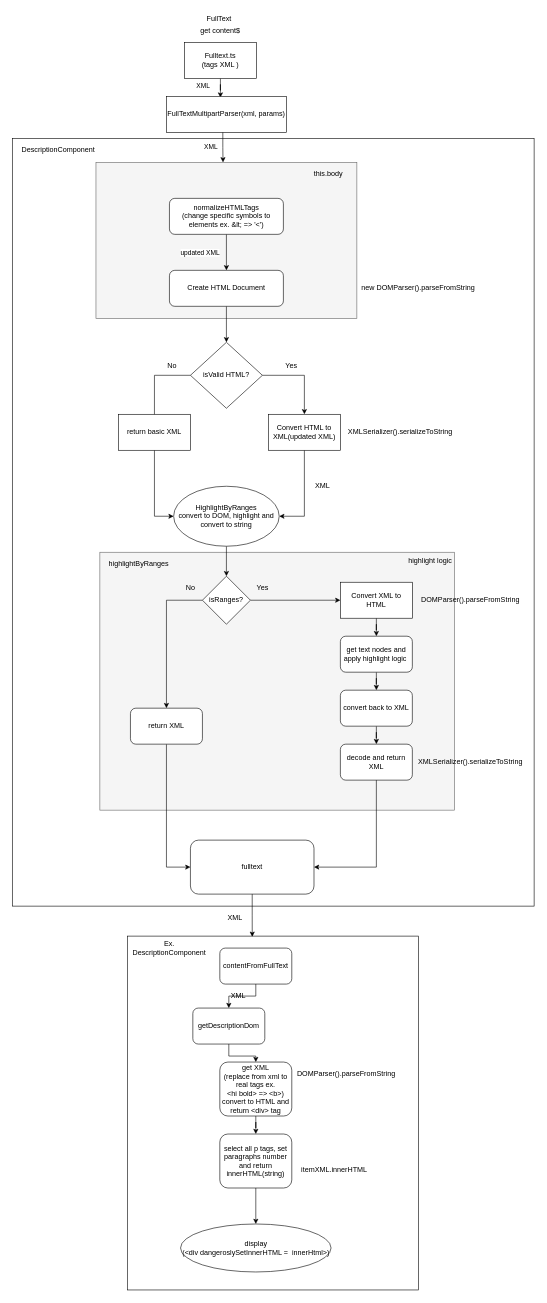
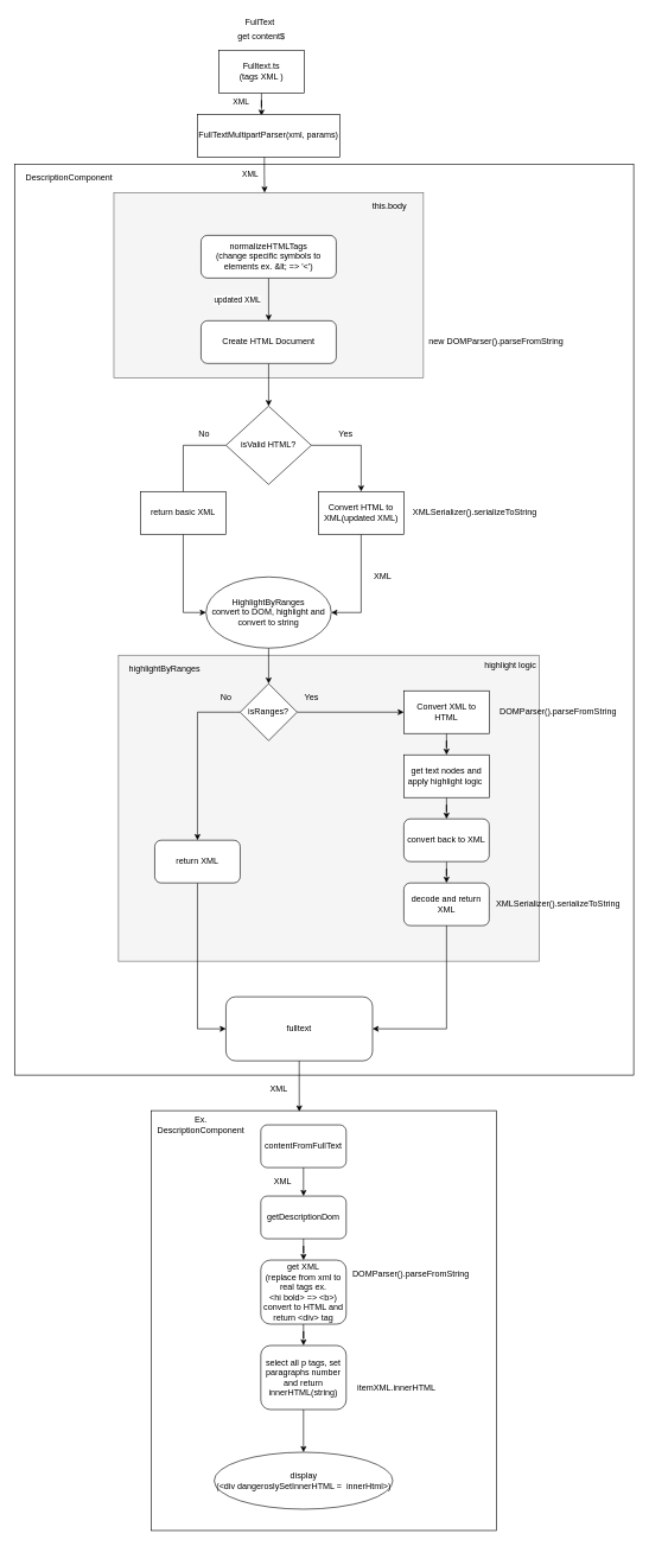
  <mxCell id="0" />
  <mxCell id="1" parent="0" />
  <mxCell id="2" value="" style="rounded=0;whiteSpace=wrap;html=1;" vertex="1" parent="1"><mxGeometry x="20" y="230" width="870" height="1280" as="geometry" /></mxCell>
  <mxCell id="3" value="" style="rounded=0;whiteSpace=wrap;html=1;" vertex="1" parent="1"><mxGeometry x="212" y="1560" width="485" height="590" as="geometry" /></mxCell>
  <mxCell id="4" value="" style="rounded=0;whiteSpace=wrap;html=1;fillColor=#f5f5f5;strokeColor=#666666;fontColor=#333333;" vertex="1" parent="1"><mxGeometry x="166" y="920" width="591" height="430" as="geometry" /></mxCell>
  <mxCell id="5" value="" style="rounded=0;whiteSpace=wrap;html=1;fillColor=#f5f5f5;strokeColor=#666666;fontColor=#333333;" vertex="1" parent="1"><mxGeometry x="159.5" y="270" width="435" height="260" as="geometry" /></mxCell>
  <mxCell id="6" style="edgeStyle=orthogonalEdgeStyle;rounded=0;orthogonalLoop=1;jettySize=auto;html=1;entryX=0.45;entryY=0.033;entryDx=0;entryDy=0;entryPerimeter=0;" edge="1" parent="1" source="8" target="10"><mxGeometry relative="1" as="geometry" /></mxCell>
  <mxCell id="7" value="XML" style="edgeLabel;html=1;align=center;verticalAlign=middle;resizable=0;points=[];" vertex="1" connectable="0" parent="6"><mxGeometry x="0.24" relative="1" as="geometry"><mxPoint x="-30" y="-1" as="offset" /></mxGeometry></mxCell>
  <mxCell id="8" value="Fulltext.ts&lt;br&gt;(tags XML )" style="rounded=0;whiteSpace=wrap;html=1;" vertex="1" parent="1"><mxGeometry x="307" y="70" width="120" height="60" as="geometry" /></mxCell>
  <mxCell id="9" style="edgeStyle=orthogonalEdgeStyle;rounded=0;orthogonalLoop=1;jettySize=auto;html=1;entryX=0.487;entryY=0;entryDx=0;entryDy=0;entryPerimeter=0;exitX=0.47;exitY=0.983;exitDx=0;exitDy=0;exitPerimeter=0;" edge="1" parent="1" source="10" target="5"><mxGeometry relative="1" as="geometry"><mxPoint x="380" y="270" as="targetPoint" /></mxGeometry></mxCell>
  <mxCell id="10" value="FullTextMultipartParser(xml, params)" style="rounded=0;whiteSpace=wrap;html=1;" vertex="1" parent="1"><mxGeometry x="277" y="160" width="200" height="60" as="geometry" /></mxCell>
  <mxCell id="11" value="XML" style="edgeLabel;html=1;align=center;verticalAlign=middle;resizable=0;points=[];" vertex="1" connectable="0" parent="1"><mxGeometry x="357" y="160" as="geometry"><mxPoint x="-7" y="83" as="offset" /></mxGeometry></mxCell>
  <mxCell id="12" style="edgeStyle=orthogonalEdgeStyle;rounded=0;orthogonalLoop=1;jettySize=auto;html=1;" edge="1" parent="1" source="13" target="15"><mxGeometry relative="1" as="geometry" /></mxCell>
  <mxCell id="13" value="normalizeHTMLTags&lt;br&gt;(change specific symbols to elements ex. &amp;amp;lt; =&amp;gt; '&amp;lt;')" style="rounded=1;whiteSpace=wrap;html=1;" vertex="1" parent="1"><mxGeometry x="282" y="330" width="190" height="60" as="geometry" /></mxCell>
  <mxCell id="14" style="edgeStyle=orthogonalEdgeStyle;rounded=0;orthogonalLoop=1;jettySize=auto;html=1;" edge="1" parent="1" source="15" target="19"><mxGeometry relative="1" as="geometry" /></mxCell>
  <mxCell id="15" value="Create HTML Document" style="rounded=1;whiteSpace=wrap;html=1;" vertex="1" parent="1"><mxGeometry x="282" y="450" width="190" height="60" as="geometry" /></mxCell>
  <mxCell id="16" value="updated XML" style="edgeLabel;html=1;align=center;verticalAlign=middle;resizable=0;points=[];" vertex="1" connectable="0" parent="1"><mxGeometry x="341" y="160" as="geometry"><mxPoint x="-9" y="260" as="offset" /></mxGeometry></mxCell>
  <mxCell id="17" style="edgeStyle=orthogonalEdgeStyle;rounded=0;orthogonalLoop=1;jettySize=auto;html=1;entryX=0.5;entryY=0;entryDx=0;entryDy=0;" edge="1" parent="1" source="19" target="24"><mxGeometry relative="1" as="geometry" /></mxCell>
  <mxCell id="18" style="edgeStyle=orthogonalEdgeStyle;rounded=0;orthogonalLoop=1;jettySize=auto;html=1;entryX=0.5;entryY=0;entryDx=0;entryDy=0;" edge="1" parent="1" source="19" target="27"><mxGeometry relative="1" as="geometry"><Array as="points"><mxPoint x="257" y="625" /><mxPoint x="257" y="710" /></Array></mxGeometry></mxCell>
  <mxCell id="19" value="isValid HTML?" style="rhombus;whiteSpace=wrap;html=1;" vertex="1" parent="1"><mxGeometry x="317" y="570" width="120" height="110" as="geometry" /></mxCell>
  <mxCell id="20" style="edgeStyle=orthogonalEdgeStyle;rounded=0;orthogonalLoop=1;jettySize=auto;html=1;entryX=0.5;entryY=0;entryDx=0;entryDy=0;" edge="1" parent="1" source="21" target="32"><mxGeometry relative="1" as="geometry" /></mxCell>
  <mxCell id="21" value="HighlightByRanges&lt;br&gt;convert to DOM, highlight and convert to string" style="ellipse;whiteSpace=wrap;html=1;" vertex="1" parent="1"><mxGeometry x="289" y="810" width="176" height="100" as="geometry" /></mxCell>
  <mxCell id="22" value="Yes" style="text;html=1;align=center;verticalAlign=middle;resizable=0;points=[];autosize=1;" vertex="1" parent="1"><mxGeometry x="465" y="600" width="40" height="20" as="geometry" /></mxCell>
  <mxCell id="23" style="edgeStyle=orthogonalEdgeStyle;rounded=0;orthogonalLoop=1;jettySize=auto;html=1;entryX=1;entryY=0.5;entryDx=0;entryDy=0;" edge="1" parent="1" source="24" target="21"><mxGeometry relative="1" as="geometry" /></mxCell>
  <mxCell id="24" value="Convert HTML to XML(updated XML)" style="rounded=0;whiteSpace=wrap;html=1;" vertex="1" parent="1"><mxGeometry x="447" y="690" width="120" height="60" as="geometry" /></mxCell>
  <mxCell id="25" value="XML" style="text;html=1;align=center;verticalAlign=middle;resizable=0;points=[];autosize=1;" vertex="1" parent="1"><mxGeometry x="517" y="800" width="40" height="20" as="geometry" /></mxCell>
  <mxCell id="26" style="edgeStyle=orthogonalEdgeStyle;rounded=0;orthogonalLoop=1;jettySize=auto;html=1;entryX=0;entryY=0.5;entryDx=0;entryDy=0;" edge="1" parent="1" source="27" target="21"><mxGeometry relative="1" as="geometry" /></mxCell>
  <mxCell id="27" value="return basic XML" style="rounded=0;whiteSpace=wrap;html=1;" vertex="1" parent="1"><mxGeometry x="197" y="690" width="120" height="60" as="geometry" /></mxCell>
  <mxCell id="28" value="No" style="text;html=1;align=center;verticalAlign=middle;resizable=0;points=[];autosize=1;" vertex="1" parent="1"><mxGeometry x="271" y="600" width="30" height="20" as="geometry" /></mxCell>
  <mxCell id="29" value="this.body" style="text;html=1;strokeColor=none;fillColor=none;align=center;verticalAlign=middle;whiteSpace=wrap;rounded=0;" vertex="1" parent="1"><mxGeometry x="517" y="280" width="60" height="20" as="geometry" /></mxCell>
  <mxCell id="30" style="edgeStyle=orthogonalEdgeStyle;rounded=0;orthogonalLoop=1;jettySize=auto;html=1;entryX=0.5;entryY=0;entryDx=0;entryDy=0;exitX=0;exitY=0.5;exitDx=0;exitDy=0;" edge="1" parent="1" source="32" target="34"><mxGeometry relative="1" as="geometry" /></mxCell>
  <mxCell id="31" style="edgeStyle=orthogonalEdgeStyle;rounded=0;orthogonalLoop=1;jettySize=auto;html=1;exitX=1;exitY=0.5;exitDx=0;exitDy=0;entryX=0;entryY=0.5;entryDx=0;entryDy=0;" edge="1" parent="1" source="32" target="38"><mxGeometry relative="1" as="geometry"><mxPoint x="487" y="1000" as="targetPoint" /></mxGeometry></mxCell>
  <mxCell id="32" value="isRanges?" style="rhombus;whiteSpace=wrap;html=1;" vertex="1" parent="1"><mxGeometry x="337" y="960" width="80" height="80" as="geometry" /></mxCell>
  <mxCell id="33" style="edgeStyle=orthogonalEdgeStyle;rounded=0;orthogonalLoop=1;jettySize=auto;html=1;entryX=0;entryY=0.5;entryDx=0;entryDy=0;" edge="1" parent="1" source="34" target="46"><mxGeometry relative="1" as="geometry" /></mxCell>
  <mxCell id="34" value="return XML" style="rounded=1;whiteSpace=wrap;html=1;" vertex="1" parent="1"><mxGeometry x="217" y="1180" width="120" height="60" as="geometry" /></mxCell>
  <mxCell id="35" value="Yes" style="text;html=1;align=center;verticalAlign=middle;resizable=0;points=[];autosize=1;" vertex="1" parent="1"><mxGeometry x="417" y="970" width="40" height="20" as="geometry" /></mxCell>
  <mxCell id="36" value="No" style="text;html=1;align=center;verticalAlign=middle;resizable=0;points=[];autosize=1;" vertex="1" parent="1"><mxGeometry x="302" y="970" width="30" height="20" as="geometry" /></mxCell>
  <mxCell id="37" style="edgeStyle=orthogonalEdgeStyle;rounded=0;orthogonalLoop=1;jettySize=auto;html=1;entryX=0.5;entryY=0;entryDx=0;entryDy=0;" edge="1" parent="1" source="38" target="40"><mxGeometry relative="1" as="geometry" /></mxCell>
  <mxCell id="38" value="Convert XML to HTML" style="whiteSpace=wrap;html=1;rounded=0;" vertex="1" parent="1"><mxGeometry x="567" y="970" width="120" height="60" as="geometry" /></mxCell>
  <mxCell id="39" style="edgeStyle=orthogonalEdgeStyle;rounded=0;orthogonalLoop=1;jettySize=auto;html=1;" edge="1" parent="1" source="40" target="43"><mxGeometry relative="1" as="geometry" /></mxCell>
- <mxCell id="40" value="get text nodes and apply highlight logic&amp;nbsp;" style="rounded=1;whiteSpace=wrap;html=1;" vertex="1" parent="1"><mxGeometry x="567" y="1060" width="120" height="60" as="geometry" /></mxCell>
+ <mxCell id="40" value="get text nodes and apply highlight logic&amp;nbsp;" style="whiteSpace=wrap;html=1;rounded=0;" vertex="1" parent="1"><mxGeometry x="567" y="1060" width="120" height="60" as="geometry" /></mxCell>
  <mxCell id="41" value="highlight logic" style="text;html=1;strokeColor=none;fillColor=none;align=center;verticalAlign=middle;whiteSpace=wrap;rounded=0;" vertex="1" parent="1"><mxGeometry x="677" y="920" width="80" height="30" as="geometry" /></mxCell>
  <mxCell id="42" style="edgeStyle=orthogonalEdgeStyle;rounded=0;orthogonalLoop=1;jettySize=auto;html=1;" edge="1" parent="1" source="43" target="44"><mxGeometry relative="1" as="geometry" /></mxCell>
  <mxCell id="43" value="convert back to XML" style="rounded=1;whiteSpace=wrap;html=1;" vertex="1" parent="1"><mxGeometry x="567" y="1150" width="120" height="60" as="geometry" /></mxCell>
  <mxCell id="44" value="decode and return XML" style="rounded=1;whiteSpace=wrap;html=1;" vertex="1" parent="1"><mxGeometry x="567" y="1240" width="120" height="60" as="geometry" /></mxCell>
  <mxCell id="45" style="edgeStyle=orthogonalEdgeStyle;rounded=0;orthogonalLoop=1;jettySize=auto;html=1;entryX=0.429;entryY=0.002;entryDx=0;entryDy=0;entryPerimeter=0;" edge="1" parent="1" source="46" target="3"><mxGeometry relative="1" as="geometry"><mxPoint x="420" y="1540" as="targetPoint" /></mxGeometry></mxCell>
  <mxCell id="46" value="fulltext" style="rounded=1;whiteSpace=wrap;html=1;" vertex="1" parent="1"><mxGeometry x="317" y="1400" width="206" height="90" as="geometry" /></mxCell>
  <mxCell id="47" value="Ex. DescriptionComponent" style="text;html=1;strokeColor=none;fillColor=none;align=center;verticalAlign=middle;whiteSpace=wrap;rounded=0;" vertex="1" parent="1"><mxGeometry x="212" y="1570" width="140" height="20" as="geometry" /></mxCell>
  <mxCell id="48" value="XML" style="text;html=1;align=center;verticalAlign=middle;resizable=0;points=[];autosize=1;" vertex="1" parent="1"><mxGeometry x="371" y="1520" width="40" height="20" as="geometry" /></mxCell>
  <mxCell id="49" style="edgeStyle=orthogonalEdgeStyle;rounded=0;orthogonalLoop=1;jettySize=auto;html=1;" edge="1" parent="1" source="50" target="52"><mxGeometry relative="1" as="geometry" /></mxCell>
  <mxCell id="50" value="contentFromFullText" style="rounded=1;whiteSpace=wrap;html=1;" vertex="1" parent="1"><mxGeometry x="366" y="1580" width="120" height="60" as="geometry" /></mxCell>
  <mxCell id="51" style="edgeStyle=orthogonalEdgeStyle;rounded=0;orthogonalLoop=1;jettySize=auto;html=1;" edge="1" parent="1" source="52" target="55"><mxGeometry relative="1" as="geometry" /></mxCell>
- <mxCell id="52" value="getDescriptionDom" style="rounded=1;whiteSpace=wrap;html=1;" vertex="1" parent="1"><mxGeometry x="321" y="1680" width="120" height="60" as="geometry" /></mxCell>
+ <mxCell id="52" value="getDescriptionDom" style="rounded=1;whiteSpace=wrap;html=1;" vertex="1" parent="1"><mxGeometry x="366" y="1680" width="120" height="60" as="geometry" /></mxCell>
  <mxCell id="53" value="XML" style="text;html=1;strokeColor=none;fillColor=none;align=center;verticalAlign=middle;whiteSpace=wrap;rounded=0;" vertex="1" parent="1"><mxGeometry x="377" y="1650" width="40" height="20" as="geometry" /></mxCell>
  <mxCell id="54" style="edgeStyle=orthogonalEdgeStyle;rounded=0;orthogonalLoop=1;jettySize=auto;html=1;entryX=0.5;entryY=0;entryDx=0;entryDy=0;" edge="1" parent="1" source="55" target="57"><mxGeometry relative="1" as="geometry" /></mxCell>
  <mxCell id="55" value="get XML&lt;br&gt;(replace from xml to real tags ex.&lt;br&gt;&amp;lt;hi bold&amp;gt; =&amp;gt; &amp;lt;b&amp;gt;)&lt;br&gt;convert to HTML and return &amp;lt;div&amp;gt; tag" style="rounded=1;whiteSpace=wrap;html=1;" vertex="1" parent="1"><mxGeometry x="366" y="1770" width="120" height="90" as="geometry" /></mxCell>
  <mxCell id="56" style="edgeStyle=orthogonalEdgeStyle;rounded=0;orthogonalLoop=1;jettySize=auto;html=1;entryX=0.5;entryY=0;entryDx=0;entryDy=0;" edge="1" parent="1" source="57" target="58"><mxGeometry relative="1" as="geometry" /></mxCell>
  <mxCell id="57" value="select all p tags, set paragraphs number and return innerHTML(string)" style="rounded=1;whiteSpace=wrap;html=1;" vertex="1" parent="1"><mxGeometry x="366" y="1890" width="120" height="90" as="geometry" /></mxCell>
  <mxCell id="58" value="display&lt;br&gt;(&amp;lt;div dangeroslySetInnerHTML =&amp;nbsp; innerHtml&amp;gt;)" style="ellipse;whiteSpace=wrap;html=1;" vertex="1" parent="1"><mxGeometry x="300.5" y="2040" width="251" height="80" as="geometry" /></mxCell>
  <mxCell id="59" value="itemXML.innerHTML" style="text;html=1;strokeColor=none;fillColor=none;align=center;verticalAlign=middle;whiteSpace=wrap;rounded=0;" vertex="1" parent="1"><mxGeometry x="537" y="1940" width="40" height="20" as="geometry" /></mxCell>
  <mxCell id="60" value="get content$" style="text;html=1;strokeColor=none;fillColor=none;align=center;verticalAlign=middle;whiteSpace=wrap;rounded=0;" vertex="1" parent="1"><mxGeometry x="307" y="40" width="120" height="20" as="geometry" /></mxCell>
  <mxCell id="61" value="DescriptionComponent" style="text;html=1;strokeColor=none;fillColor=none;align=center;verticalAlign=middle;whiteSpace=wrap;rounded=0;" vertex="1" parent="1"><mxGeometry x="77" y="240" width="40" height="20" as="geometry" /></mxCell>
  <mxCell id="62" value="XMLSerializer().serializeToString" style="text;html=1;strokeColor=none;fillColor=none;align=center;verticalAlign=middle;whiteSpace=wrap;rounded=0;" vertex="1" parent="1"><mxGeometry x="647" y="710" width="40" height="20" as="geometry" /></mxCell>
  <mxCell id="63" value="new DOMParser().parseFromString" style="text;html=1;strokeColor=none;fillColor=none;align=center;verticalAlign=middle;whiteSpace=wrap;rounded=0;" vertex="1" parent="1"><mxGeometry x="587" y="470" width="220" height="20" as="geometry" /></mxCell>
  <mxCell id="64" value="FullText" style="text;html=1;strokeColor=none;fillColor=none;align=center;verticalAlign=middle;whiteSpace=wrap;rounded=0;" vertex="1" parent="1"><mxGeometry x="339.5" y="20" width="50" height="20" as="geometry" /></mxCell>
  <mxCell id="65" value="highlightByRanges" style="text;html=1;strokeColor=none;fillColor=none;align=center;verticalAlign=middle;whiteSpace=wrap;rounded=0;" vertex="1" parent="1"><mxGeometry x="176" y="930" width="110" height="20" as="geometry" /></mxCell>
  <mxCell id="66" style="edgeStyle=orthogonalEdgeStyle;rounded=0;orthogonalLoop=1;jettySize=auto;html=1;entryX=1;entryY=0.5;entryDx=0;entryDy=0;exitX=0.5;exitY=1;exitDx=0;exitDy=0;" edge="1" parent="1" source="44" target="46"><mxGeometry relative="1" as="geometry" /></mxCell>
  <mxCell id="67" value="DOMParser().parseFromString" style="text;html=1;strokeColor=none;fillColor=none;align=center;verticalAlign=middle;whiteSpace=wrap;rounded=0;" vertex="1" parent="1"><mxGeometry x="764" y="990" width="40" height="20" as="geometry" /></mxCell>
  <mxCell id="68" value="XMLSerializer().serializeToString" style="text;html=1;strokeColor=none;fillColor=none;align=center;verticalAlign=middle;whiteSpace=wrap;rounded=0;" vertex="1" parent="1"><mxGeometry x="764" y="1260" width="40" height="20" as="geometry" /></mxCell>
  <mxCell id="69" value="DOMParser().parseFromString" style="text;html=1;strokeColor=none;fillColor=none;align=center;verticalAlign=middle;whiteSpace=wrap;rounded=0;" vertex="1" parent="1"><mxGeometry x="557" y="1780" width="40" height="20" as="geometry" /></mxCell>
